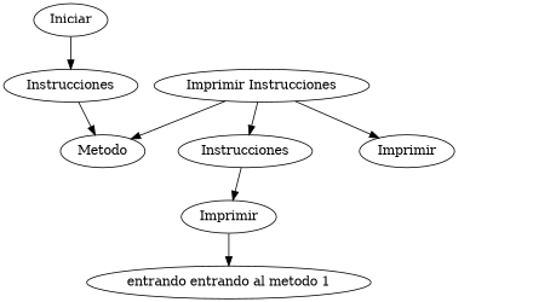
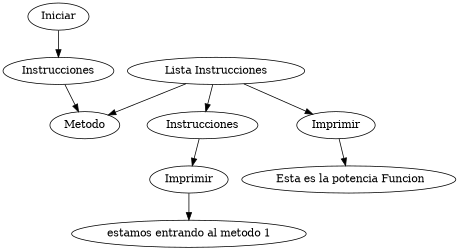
  digraph {
    n1 [label=Iniciar]
    n2 [label=Instrucciones]
    n3 [label=Metodo]
-   n4 [label="Imprimir Instrucciones"]
+   n4 [label="Lista Instrucciones"]
    n5 [label=Instrucciones]
    n6 [label=Imprimir]
    n7 [label=Imprimir]
-   n9 [label="entrando entrando al metodo 1"]
+   n8 [label=" Esta es la potencia Funcion"]
+   n9 [label="estamos entrando al metodo 1"]
    n1 -> n2
    n2 -> n3
    n4 -> n3
    n4 -> n5
    n4 -> n6
    n5 -> n7
+   n6 -> n8
    n7 -> n9
  }
